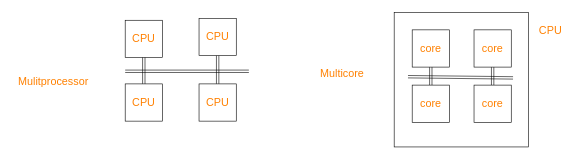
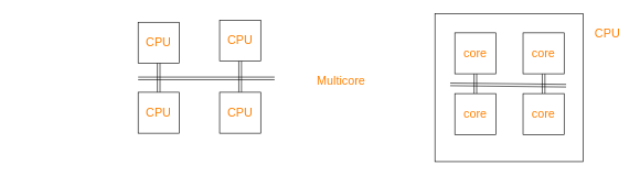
  <mxCell id="0" />
  <mxCell id="1" parent="0" />
- <mxCell id="2" value="&lt;font color=&quot;#ff8000&quot; style=&quot;font-size: 18px;&quot;&gt;Mulitprocessor&lt;/font&gt;" style="text;html=1;align=center;verticalAlign=middle;resizable=0;points=[];autosize=1;strokeColor=none;fillColor=none;" vertex="1" parent="1"><mxGeometry x="20" y="118" width="135" height="34" as="geometry" /></mxCell>
  <mxCell id="3" value="CPU" style="whiteSpace=wrap;html=1;aspect=fixed;fontSize=18;fontColor=#FF8000;" vertex="1" parent="1"><mxGeometry x="208" y="33" width="62" height="62" as="geometry" /></mxCell>
  <mxCell id="4" value="CPU" style="whiteSpace=wrap;html=1;aspect=fixed;fontSize=18;fontColor=#FF8000;" vertex="1" parent="1"><mxGeometry x="331" y="30" width="62" height="62" as="geometry" /></mxCell>
  <mxCell id="5" value="" style="edgeStyle=none;shape=link;html=1;fontSize=18;fontColor=#FF8000;" edge="1" parent="1" source="6" target="3"><mxGeometry relative="1" as="geometry" /></mxCell>
  <mxCell id="6" value="CPU" style="whiteSpace=wrap;html=1;aspect=fixed;fontSize=18;fontColor=#FF8000;" vertex="1" parent="1"><mxGeometry x="208" y="139" width="62" height="62" as="geometry" /></mxCell>
  <mxCell id="7" value="" style="edgeStyle=none;shape=link;html=1;fontSize=18;fontColor=#FF8000;" edge="1" parent="1" source="8" target="4"><mxGeometry relative="1" as="geometry" /></mxCell>
  <mxCell id="8" value="CPU" style="whiteSpace=wrap;html=1;aspect=fixed;fontSize=18;fontColor=#FF8000;" vertex="1" parent="1"><mxGeometry x="331" y="139" width="62" height="62" as="geometry" /></mxCell>
  <mxCell id="9" value="" style="endArrow=none;html=1;fontSize=18;fontColor=#FF8000;shape=link;" edge="1" parent="1"><mxGeometry width="50" height="50" relative="1" as="geometry"><mxPoint x="208" y="118" as="sourcePoint" /><mxPoint x="414" y="118" as="targetPoint" /></mxGeometry></mxCell>
- <mxCell id="10" value="Multicore" style="text;html=1;align=center;verticalAlign=middle;resizable=0;points=[];autosize=1;strokeColor=none;fillColor=none;fontSize=18;fontColor=#FF8000;" vertex="1" parent="1"><mxGeometry x="523" y="105" width="91" height="34" as="geometry" /></mxCell>
+ <mxCell id="10" value="Multicore" style="text;html=1;align=center;verticalAlign=middle;resizable=0;points=[];autosize=1;strokeColor=none;fillColor=none;fontSize=18;fontColor=#FF8000;" vertex="1" parent="1"><mxGeometry x="468" y="105" width="91" height="34" as="geometry" /></mxCell>
  <mxCell id="11" value="" style="whiteSpace=wrap;html=1;aspect=fixed;fontSize=18;fontColor=#FF8000;" vertex="1" parent="1"><mxGeometry x="656" y="20" width="224" height="224" as="geometry" /></mxCell>
  <mxCell id="12" value="" style="edgeStyle=none;shape=link;html=1;fontSize=18;fontColor=#FF8000;" edge="1" parent="1" source="13" target="16"><mxGeometry relative="1" as="geometry" /></mxCell>
  <mxCell id="13" value="core" style="whiteSpace=wrap;html=1;aspect=fixed;fontSize=18;fontColor=#FF8000;" vertex="1" parent="1"><mxGeometry x="686" y="49" width="62" height="62" as="geometry" /></mxCell>
  <mxCell id="14" value="" style="edgeStyle=none;shape=link;html=1;fontSize=18;fontColor=#FF8000;" edge="1" parent="1" source="15" target="17"><mxGeometry relative="1" as="geometry" /></mxCell>
  <mxCell id="15" value="core" style="whiteSpace=wrap;html=1;aspect=fixed;fontSize=18;fontColor=#FF8000;" vertex="1" parent="1"><mxGeometry x="789" y="49" width="62" height="62" as="geometry" /></mxCell>
  <mxCell id="16" value="core" style="whiteSpace=wrap;html=1;aspect=fixed;fontSize=18;fontColor=#FF8000;" vertex="1" parent="1"><mxGeometry x="686" y="141" width="62" height="62" as="geometry" /></mxCell>
  <mxCell id="17" value="core" style="whiteSpace=wrap;html=1;aspect=fixed;fontSize=18;fontColor=#FF8000;" vertex="1" parent="1"><mxGeometry x="789" y="141" width="62" height="62" as="geometry" /></mxCell>
  <mxCell id="18" value="CPU" style="text;html=1;align=center;verticalAlign=middle;resizable=0;points=[];autosize=1;strokeColor=none;fillColor=none;fontSize=18;fontColor=#FF8000;" vertex="1" parent="1"><mxGeometry x="888" y="33" width="56" height="34" as="geometry" /></mxCell>
  <mxCell id="19" value="" style="endArrow=none;html=1;fontSize=18;fontColor=#FF8000;shape=link;" edge="1" parent="1"><mxGeometry width="50" height="50" relative="1" as="geometry"><mxPoint x="679" y="127" as="sourcePoint" /><mxPoint x="854" y="129" as="targetPoint" /></mxGeometry></mxCell>
